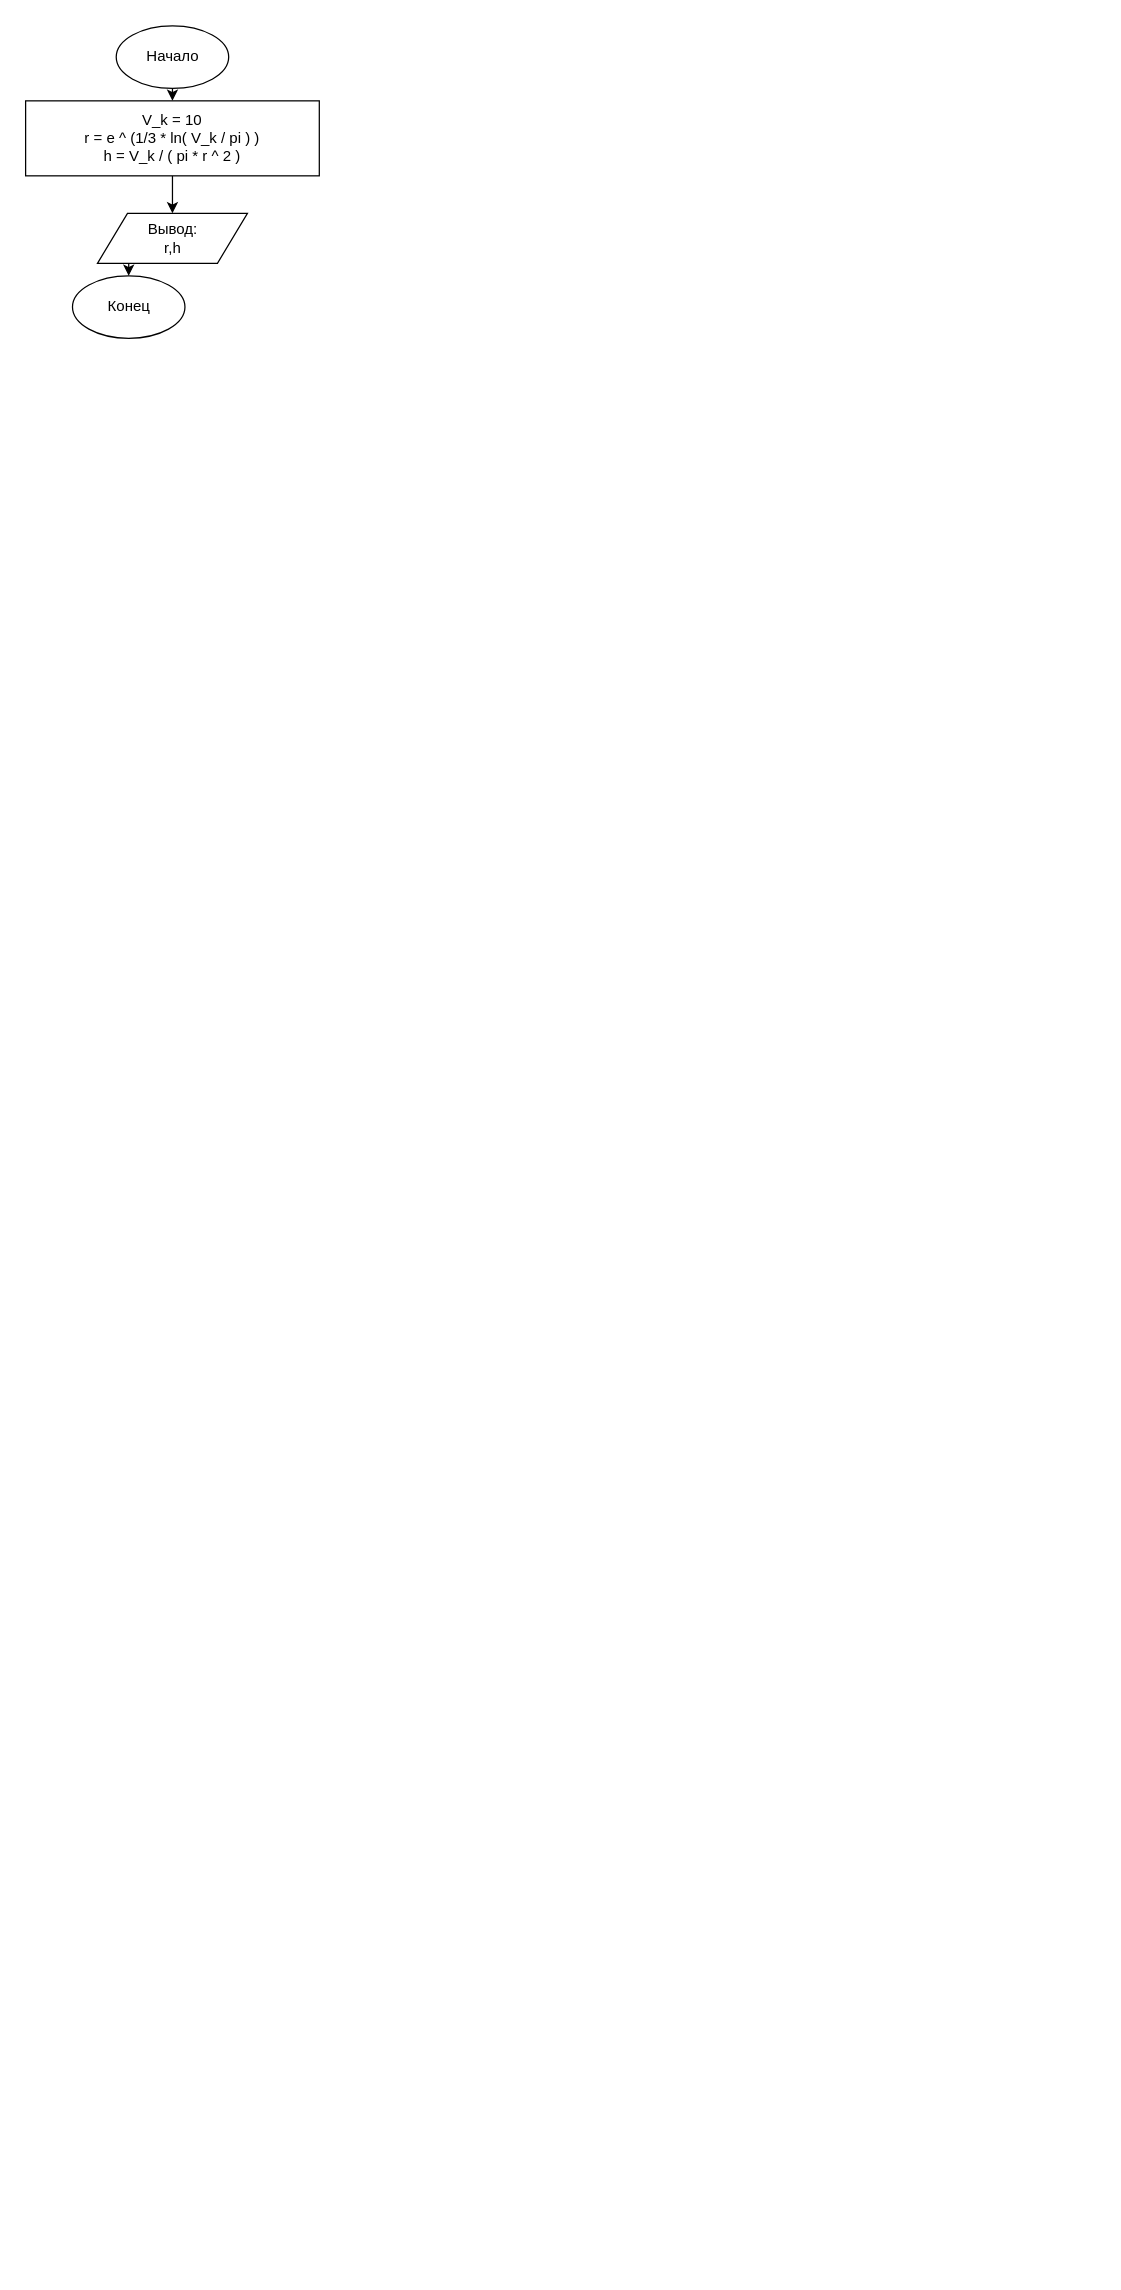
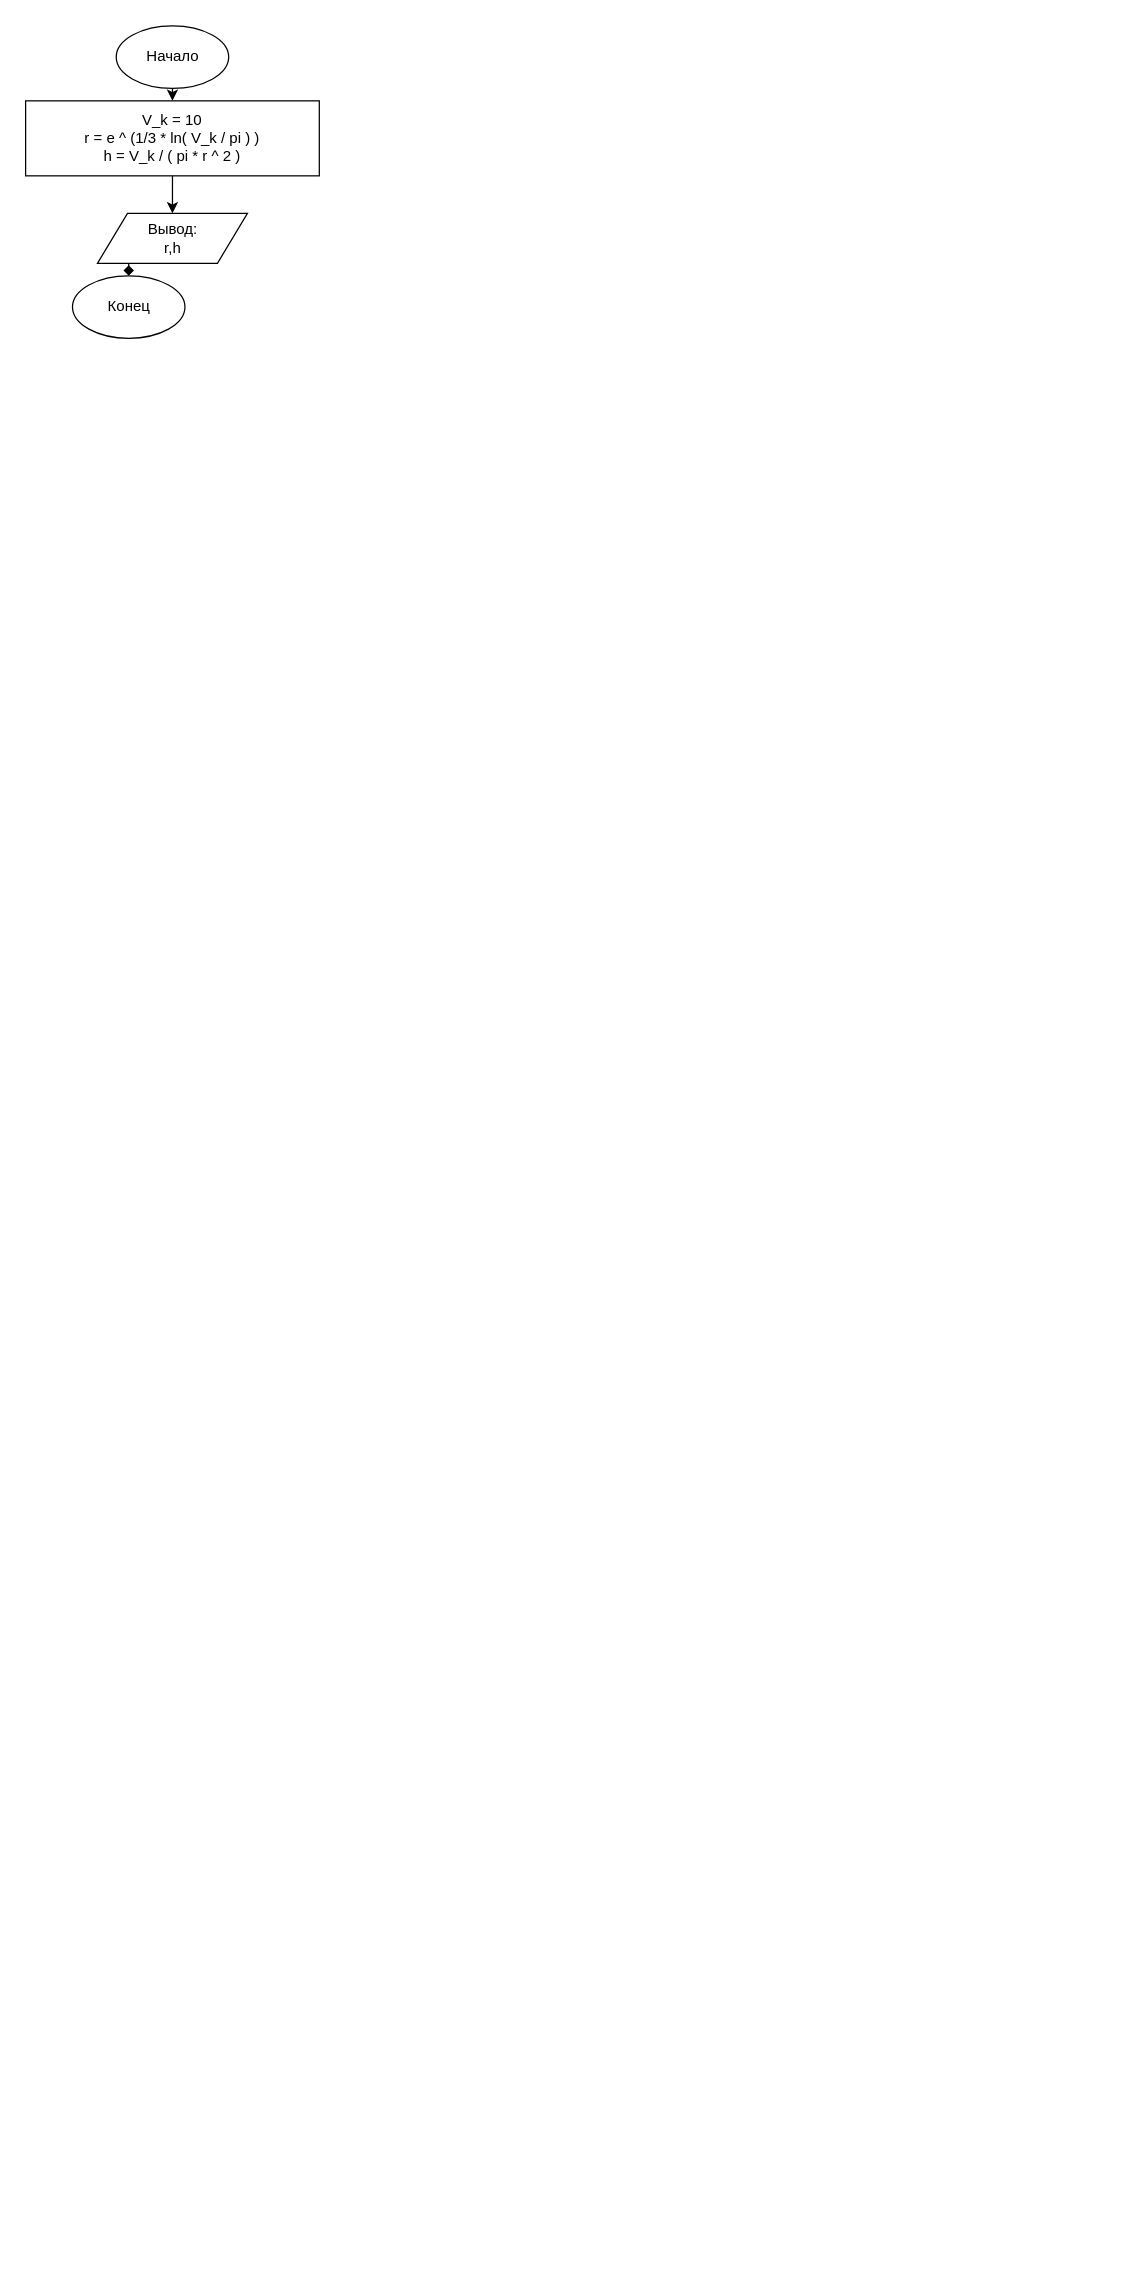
  <mxCell id="0" />
  <mxCell id="1" parent="0" />
  <mxCell id="2" style="edgeStyle=orthogonalEdgeStyle;rounded=0;orthogonalLoop=1;jettySize=auto;html=1;exitX=1;exitY=0.5;exitDx=0;exitDy=0;" edge="1" parent="1"><mxGeometry relative="1" as="geometry"><Array as="points"><mxPoint x="875" y="1373" /><mxPoint x="875" y="1570" /><mxPoint x="785" y="1570" /></Array><mxPoint x="845" y="1372.5" as="sourcePoint" /></mxGeometry></mxCell>
  <mxCell id="3" style="edgeStyle=orthogonalEdgeStyle;rounded=0;orthogonalLoop=1;jettySize=auto;html=1;exitX=1;exitY=0.5;exitDx=0;exitDy=0;entryX=0;entryY=0.5;entryDx=0;entryDy=0;" edge="1" parent="1"><mxGeometry relative="1" as="geometry"><Array as="points"><mxPoint x="865" y="1410" /><mxPoint x="865" y="1560" /><mxPoint x="695" y="1560" /><mxPoint x="695" y="1373" /></Array><mxPoint x="725" y="1372.5" as="targetPoint" /></mxGeometry></mxCell>
  <mxCell id="4" style="edgeStyle=orthogonalEdgeStyle;rounded=0;orthogonalLoop=1;jettySize=auto;html=1;exitX=1;exitY=0.5;exitDx=0;exitDy=0;entryX=0.5;entryY=0;entryDx=0;entryDy=0;" edge="1" parent="1"><mxGeometry relative="1" as="geometry"><Array as="points"><mxPoint x="865" y="1633" /><mxPoint x="865" y="1710" /><mxPoint x="785" y="1710" /></Array><mxPoint x="845" y="1632.5" as="sourcePoint" /></mxGeometry></mxCell>
  <mxCell id="5" style="edgeStyle=orthogonalEdgeStyle;rounded=0;orthogonalLoop=1;jettySize=auto;html=1;exitX=1;exitY=0.5;exitDx=0;exitDy=0;" edge="1" parent="1"><mxGeometry relative="1" as="geometry"><Array as="points"><mxPoint x="865" y="1733" /><mxPoint x="865" y="1810" /><mxPoint x="785" y="1810" /></Array><mxPoint x="845" y="1732.5" as="sourcePoint" /></mxGeometry></mxCell>
  <mxCell id="6" style="edgeStyle=orthogonalEdgeStyle;rounded=0;orthogonalLoop=1;jettySize=auto;html=1;exitX=0.5;exitY=1;exitDx=0;exitDy=0;entryX=0.5;entryY=0;entryDx=0;entryDy=0;" edge="1" parent="1" source="7" target="9"><mxGeometry relative="1" as="geometry" /></mxCell>
  <mxCell id="7" value="Начало" style="ellipse;whiteSpace=wrap;html=1;" vertex="1" parent="1"><mxGeometry x="92.5" y="20" width="90" height="50" as="geometry" /></mxCell>
  <mxCell id="8" style="edgeStyle=orthogonalEdgeStyle;rounded=0;orthogonalLoop=1;jettySize=auto;html=1;exitX=0.5;exitY=1;exitDx=0;exitDy=0;entryX=0.5;entryY=0;entryDx=0;entryDy=0;" edge="1" parent="1" source="9" target="12"><mxGeometry relative="1" as="geometry" /></mxCell>
  <mxCell id="9" value="&lt;div&gt;V_k = 10&lt;/div&gt;&lt;div&gt;r = e ^ (1/3 * ln( V_k / pi ) ) &lt;br&gt;&lt;/div&gt;&lt;div&gt;h = V_k / ( pi * r ^ 2 )&lt;br&gt;&lt;/div&gt;" style="rounded=0;whiteSpace=wrap;html=1;" vertex="1" parent="1"><mxGeometry x="20" y="80" width="235" height="60" as="geometry" /></mxCell>
  <mxCell id="10" value="Конец" style="ellipse;whiteSpace=wrap;html=1;" vertex="1" parent="1"><mxGeometry x="57.5" y="220" width="90" height="50" as="geometry" /></mxCell>
- <mxCell id="11" style="edgeStyle=orthogonalEdgeStyle;rounded=0;orthogonalLoop=1;jettySize=auto;html=1;exitX=0.5;exitY=1;exitDx=0;exitDy=0;entryX=0.5;entryY=0;entryDx=0;entryDy=0;" edge="1" parent="1" source="12" target="10"><mxGeometry relative="1" as="geometry" /></mxCell>
+ <mxCell id="11" style="edgeStyle=orthogonalEdgeStyle;rounded=0;orthogonalLoop=1;jettySize=auto;html=1;exitX=0.5;exitY=1;exitDx=0;exitDy=0;entryX=0.5;entryY=0;entryDx=0;entryDy=0;endArrow=diamond;" edge="1" parent="1" source="12" target="10"><mxGeometry relative="1" as="geometry" /></mxCell>
  <mxCell id="12" value="&lt;div&gt;Вывод:&lt;/div&gt;&lt;div&gt;r,h&lt;br&gt;&lt;/div&gt;" style="shape=parallelogram;perimeter=parallelogramPerimeter;whiteSpace=wrap;html=1;" vertex="1" parent="1"><mxGeometry x="77.5" y="170" width="120" height="40" as="geometry" /></mxCell>
